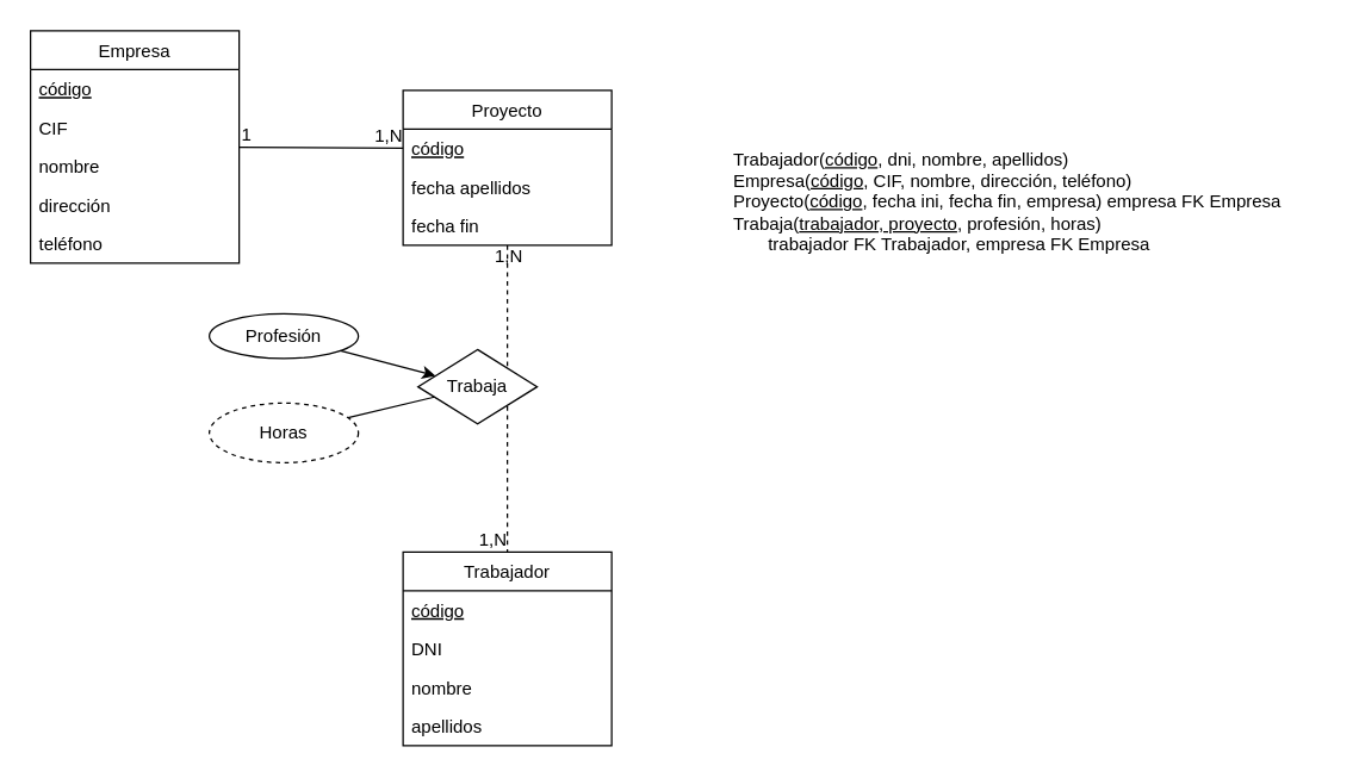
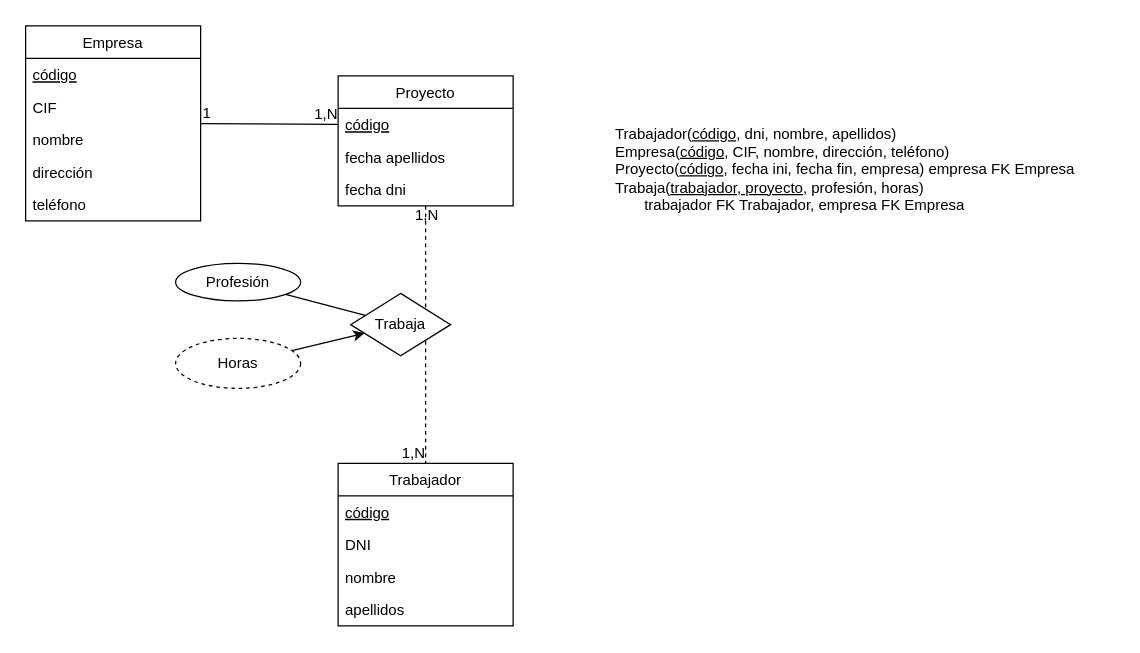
  <mxCell id="0" />
  <mxCell id="1" parent="0" />
  <mxCell id="2" value="Empresa" style="swimlane;fontStyle=0;childLayout=stackLayout;horizontal=1;startSize=26;fillColor=none;horizontalStack=0;resizeParent=1;resizeParentMax=0;resizeLast=0;collapsible=1;marginBottom=0;" vertex="1" parent="1"><mxGeometry x="20" y="20" width="140" height="156" as="geometry" /></mxCell>
  <mxCell id="3" value="código" style="text;strokeColor=none;fillColor=none;align=left;verticalAlign=top;spacingLeft=4;spacingRight=4;overflow=hidden;rotatable=0;points=[[0,0.5],[1,0.5]];portConstraint=eastwest;fontStyle=4" vertex="1" parent="2"><mxGeometry y="26" width="140" height="26" as="geometry" /></mxCell>
  <mxCell id="4" value="CIF" style="text;strokeColor=none;fillColor=none;align=left;verticalAlign=top;spacingLeft=4;spacingRight=4;overflow=hidden;rotatable=0;points=[[0,0.5],[1,0.5]];portConstraint=eastwest;fontStyle=0" vertex="1" parent="2"><mxGeometry y="52" width="140" height="26" as="geometry" /></mxCell>
  <mxCell id="5" value="nombre" style="text;strokeColor=none;fillColor=none;align=left;verticalAlign=top;spacingLeft=4;spacingRight=4;overflow=hidden;rotatable=0;points=[[0,0.5],[1,0.5]];portConstraint=eastwest;" vertex="1" parent="2"><mxGeometry y="78" width="140" height="26" as="geometry" /></mxCell>
  <mxCell id="6" value="dirección" style="text;strokeColor=none;fillColor=none;align=left;verticalAlign=top;spacingLeft=4;spacingRight=4;overflow=hidden;rotatable=0;points=[[0,0.5],[1,0.5]];portConstraint=eastwest;" vertex="1" parent="2"><mxGeometry y="104" width="140" height="26" as="geometry" /></mxCell>
  <mxCell id="7" value="teléfono" style="text;strokeColor=none;fillColor=none;align=left;verticalAlign=top;spacingLeft=4;spacingRight=4;overflow=hidden;rotatable=0;points=[[0,0.5],[1,0.5]];portConstraint=eastwest;" vertex="1" parent="2"><mxGeometry y="130" width="140" height="26" as="geometry" /></mxCell>
  <mxCell id="8" value="Proyecto" style="swimlane;fontStyle=0;childLayout=stackLayout;horizontal=1;startSize=26;fillColor=none;horizontalStack=0;resizeParent=1;resizeParentMax=0;resizeLast=0;collapsible=1;marginBottom=0;" vertex="1" parent="1"><mxGeometry x="270" y="60" width="140" height="104" as="geometry" /></mxCell>
  <mxCell id="9" value="código" style="text;strokeColor=none;fillColor=none;align=left;verticalAlign=top;spacingLeft=4;spacingRight=4;overflow=hidden;rotatable=0;points=[[0,0.5],[1,0.5]];portConstraint=eastwest;fontStyle=4" vertex="1" parent="8"><mxGeometry y="26" width="140" height="26" as="geometry" /></mxCell>
  <mxCell id="10" value="fecha apellidos" style="text;strokeColor=none;fillColor=none;align=left;verticalAlign=top;spacingLeft=4;spacingRight=4;overflow=hidden;rotatable=0;points=[[0,0.5],[1,0.5]];portConstraint=eastwest;" vertex="1" parent="8"><mxGeometry y="52" width="140" height="26" as="geometry" /></mxCell>
- <mxCell id="11" value="fecha fin" style="text;strokeColor=none;fillColor=none;align=left;verticalAlign=top;spacingLeft=4;spacingRight=4;overflow=hidden;rotatable=0;points=[[0,0.5],[1,0.5]];portConstraint=eastwest;" vertex="1" parent="8"><mxGeometry y="78" width="140" height="26" as="geometry" /></mxCell>
+ <mxCell id="11" value="fecha dni" style="text;strokeColor=none;fillColor=none;align=left;verticalAlign=top;spacingLeft=4;spacingRight=4;overflow=hidden;rotatable=0;points=[[0,0.5],[1,0.5]];portConstraint=eastwest;" vertex="1" parent="8"><mxGeometry y="78" width="140" height="26" as="geometry" /></mxCell>
  <mxCell id="12" value="" style="endArrow=none;html=1;rounded=0;" edge="1" parent="1" source="2" target="9"><mxGeometry relative="1" as="geometry"><mxPoint x="170" y="250" as="sourcePoint" /><mxPoint x="330" y="250" as="targetPoint" /></mxGeometry></mxCell>
  <mxCell id="13" value="1" style="resizable=0;html=1;align=left;verticalAlign=bottom;" connectable="0" vertex="1" parent="12"><mxGeometry x="-1" relative="1" as="geometry" /></mxCell>
  <mxCell id="14" value="1,N" style="resizable=0;html=1;align=right;verticalAlign=bottom;" connectable="0" vertex="1" parent="12"><mxGeometry x="1" relative="1" as="geometry" /></mxCell>
  <mxCell id="15" value="Trabajador" style="swimlane;fontStyle=0;childLayout=stackLayout;horizontal=1;startSize=26;fillColor=none;horizontalStack=0;resizeParent=1;resizeParentMax=0;resizeLast=0;collapsible=1;marginBottom=0;" vertex="1" parent="1"><mxGeometry x="270" y="370" width="140" height="130" as="geometry" /></mxCell>
  <mxCell id="16" value="código" style="text;strokeColor=none;fillColor=none;align=left;verticalAlign=top;spacingLeft=4;spacingRight=4;overflow=hidden;rotatable=0;points=[[0,0.5],[1,0.5]];portConstraint=eastwest;fontStyle=4" vertex="1" parent="15"><mxGeometry y="26" width="140" height="26" as="geometry" /></mxCell>
  <mxCell id="17" value="DNI" style="text;strokeColor=none;fillColor=none;align=left;verticalAlign=top;spacingLeft=4;spacingRight=4;overflow=hidden;rotatable=0;points=[[0,0.5],[1,0.5]];portConstraint=eastwest;" vertex="1" parent="15"><mxGeometry y="52" width="140" height="26" as="geometry" /></mxCell>
  <mxCell id="18" value="nombre" style="text;strokeColor=none;fillColor=none;align=left;verticalAlign=top;spacingLeft=4;spacingRight=4;overflow=hidden;rotatable=0;points=[[0,0.5],[1,0.5]];portConstraint=eastwest;" vertex="1" parent="15"><mxGeometry y="78" width="140" height="26" as="geometry" /></mxCell>
  <mxCell id="19" value="apellidos" style="text;strokeColor=none;fillColor=none;align=left;verticalAlign=top;spacingLeft=4;spacingRight=4;overflow=hidden;rotatable=0;points=[[0,0.5],[1,0.5]];portConstraint=eastwest;" vertex="1" parent="15"><mxGeometry y="104" width="140" height="26" as="geometry" /></mxCell>
  <mxCell id="20" value="" style="endArrow=none;html=1;rounded=0;dashed=1;" edge="1" parent="1" source="8" target="15"><mxGeometry relative="1" as="geometry"><mxPoint x="70" y="250" as="sourcePoint" /><mxPoint x="230" y="250" as="targetPoint" /></mxGeometry></mxCell>
  <mxCell id="21" value="1,N" style="resizable=0;html=1;align=left;verticalAlign=bottom;" connectable="0" vertex="1" parent="20"><mxGeometry x="-1" relative="1" as="geometry"><mxPoint x="-10" y="16" as="offset" /></mxGeometry></mxCell>
  <mxCell id="22" value="1,N" style="resizable=0;html=1;align=right;verticalAlign=bottom;" connectable="0" vertex="1" parent="20"><mxGeometry x="1" relative="1" as="geometry" /></mxCell>
  <mxCell id="23" value="Trabaja" style="shape=rhombus;perimeter=rhombusPerimeter;whiteSpace=wrap;html=1;align=center;" vertex="1" parent="1"><mxGeometry x="280" y="234" width="80" height="50" as="geometry" /></mxCell>
  <mxCell id="24" value="Profesión" style="ellipse;whiteSpace=wrap;html=1;align=center;" vertex="1" parent="1"><mxGeometry x="140" y="210" width="100" height="30" as="geometry" /></mxCell>
  <mxCell id="25" value="Horas" style="ellipse;whiteSpace=wrap;html=1;align=center;dashed=1;" vertex="1" parent="1"><mxGeometry x="140" y="270" width="100" height="40" as="geometry" /></mxCell>
- <mxCell id="26" value="" style="endArrow=classic;html=1;rounded=0;" edge="1" parent="1" source="24" target="23"><mxGeometry width="50" height="50" relative="1" as="geometry"><mxPoint x="80" y="320" as="sourcePoint" /><mxPoint x="130" y="270" as="targetPoint" /></mxGeometry></mxCell>
- <mxCell id="27" value="" style="endArrow=none;html=1;rounded=0;" edge="1" parent="1" source="25" target="23"><mxGeometry width="50" height="50" relative="1" as="geometry"><mxPoint x="80" y="330" as="sourcePoint" /><mxPoint x="130" y="280" as="targetPoint" /></mxGeometry></mxCell>
+ <mxCell id="26" value="" style="endArrow=none;html=1;rounded=0;" edge="1" parent="1" source="24" target="23"><mxGeometry width="50" height="50" relative="1" as="geometry"><mxPoint x="80" y="320" as="sourcePoint" /><mxPoint x="130" y="270" as="targetPoint" /></mxGeometry></mxCell>
+ <mxCell id="27" value="" style="endArrow=classic;html=1;rounded=0;" edge="1" parent="1" source="25" target="23"><mxGeometry width="50" height="50" relative="1" as="geometry"><mxPoint x="80" y="330" as="sourcePoint" /><mxPoint x="130" y="280" as="targetPoint" /></mxGeometry></mxCell>
  <mxCell id="28" value="Trabajador(&lt;u&gt;código&lt;/u&gt;, dni, nombre, apellidos)&lt;br&gt;Empresa(&lt;u&gt;código&lt;/u&gt;, CIF, nombre, dirección, teléfono)&lt;br&gt;Proyecto(&lt;u&gt;código&lt;/u&gt;, fecha ini, fecha fin, empresa) empresa FK Empresa&lt;br&gt;Trabaja(&lt;u&gt;trabajador, proyecto&lt;/u&gt;, profesión, horas) &lt;br&gt;&amp;nbsp; &amp;nbsp; &amp;nbsp; &amp;nbsp;trabajador FK Trabajador, empresa FK Empresa" style="text;html=1;strokeColor=none;fillColor=none;align=left;verticalAlign=middle;whiteSpace=wrap;rounded=0;" vertex="1" parent="1"><mxGeometry x="490" y="120" width="400" height="30" as="geometry" /></mxCell>
